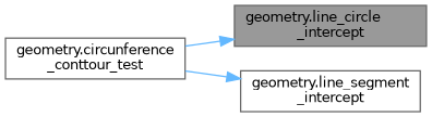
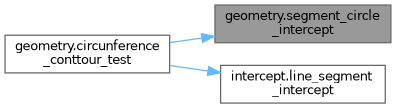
  digraph {
    rankdir=RL
    node [color=grey40 fillcolor=white fontname=Helvetica fontsize=10 shape=box style=filled]
    edge [color=steelblue1 dir=back fontname=Helvetica fontsize=10 labelfontname=Helvetica labelfontsize=10 style=solid]
-   n1 [color=gray40 fillcolor=grey60 fontcolor=black height=0.2 label="geometry.line_circle\l_intercept" width=0.4]
+   n1 [color=gray40 fillcolor=grey60 fontcolor=black height=0.2 label="geometry.segment_circle\l_intercept" width=0.4]
    n2 [height=0.2 label="geometry.circunference\l_conttour_test" width=0.4]
-   n3 [height=0.2 label="geometry.line_segment\l_intercept" width=0.4]
+   n3 [height=0.2 label="intercept.line_segment\l_intercept" width=0.4]
    n1 -> n2
    n3 -> n2
  }
